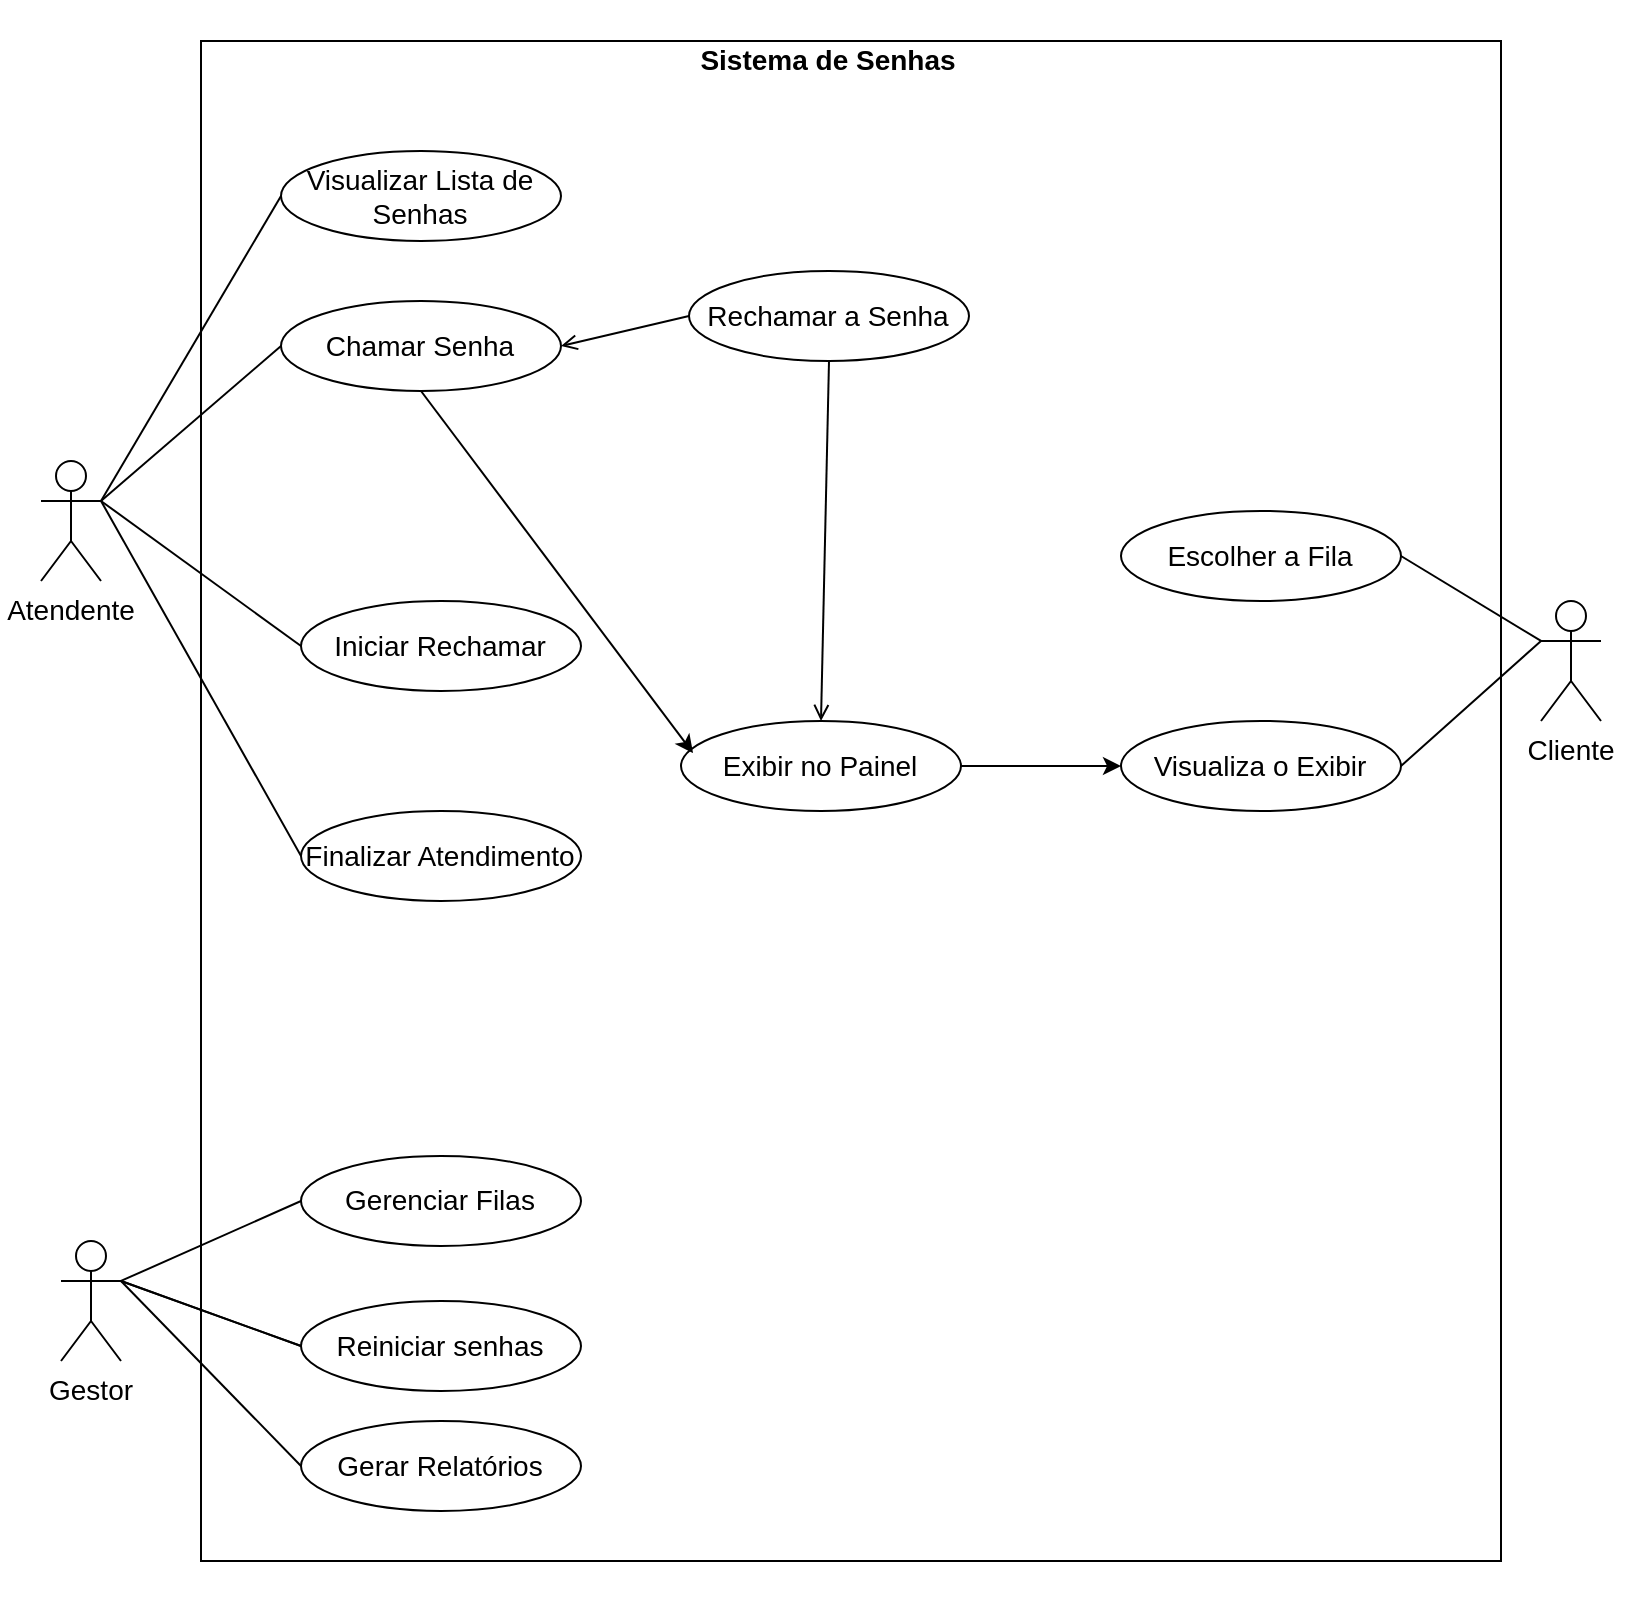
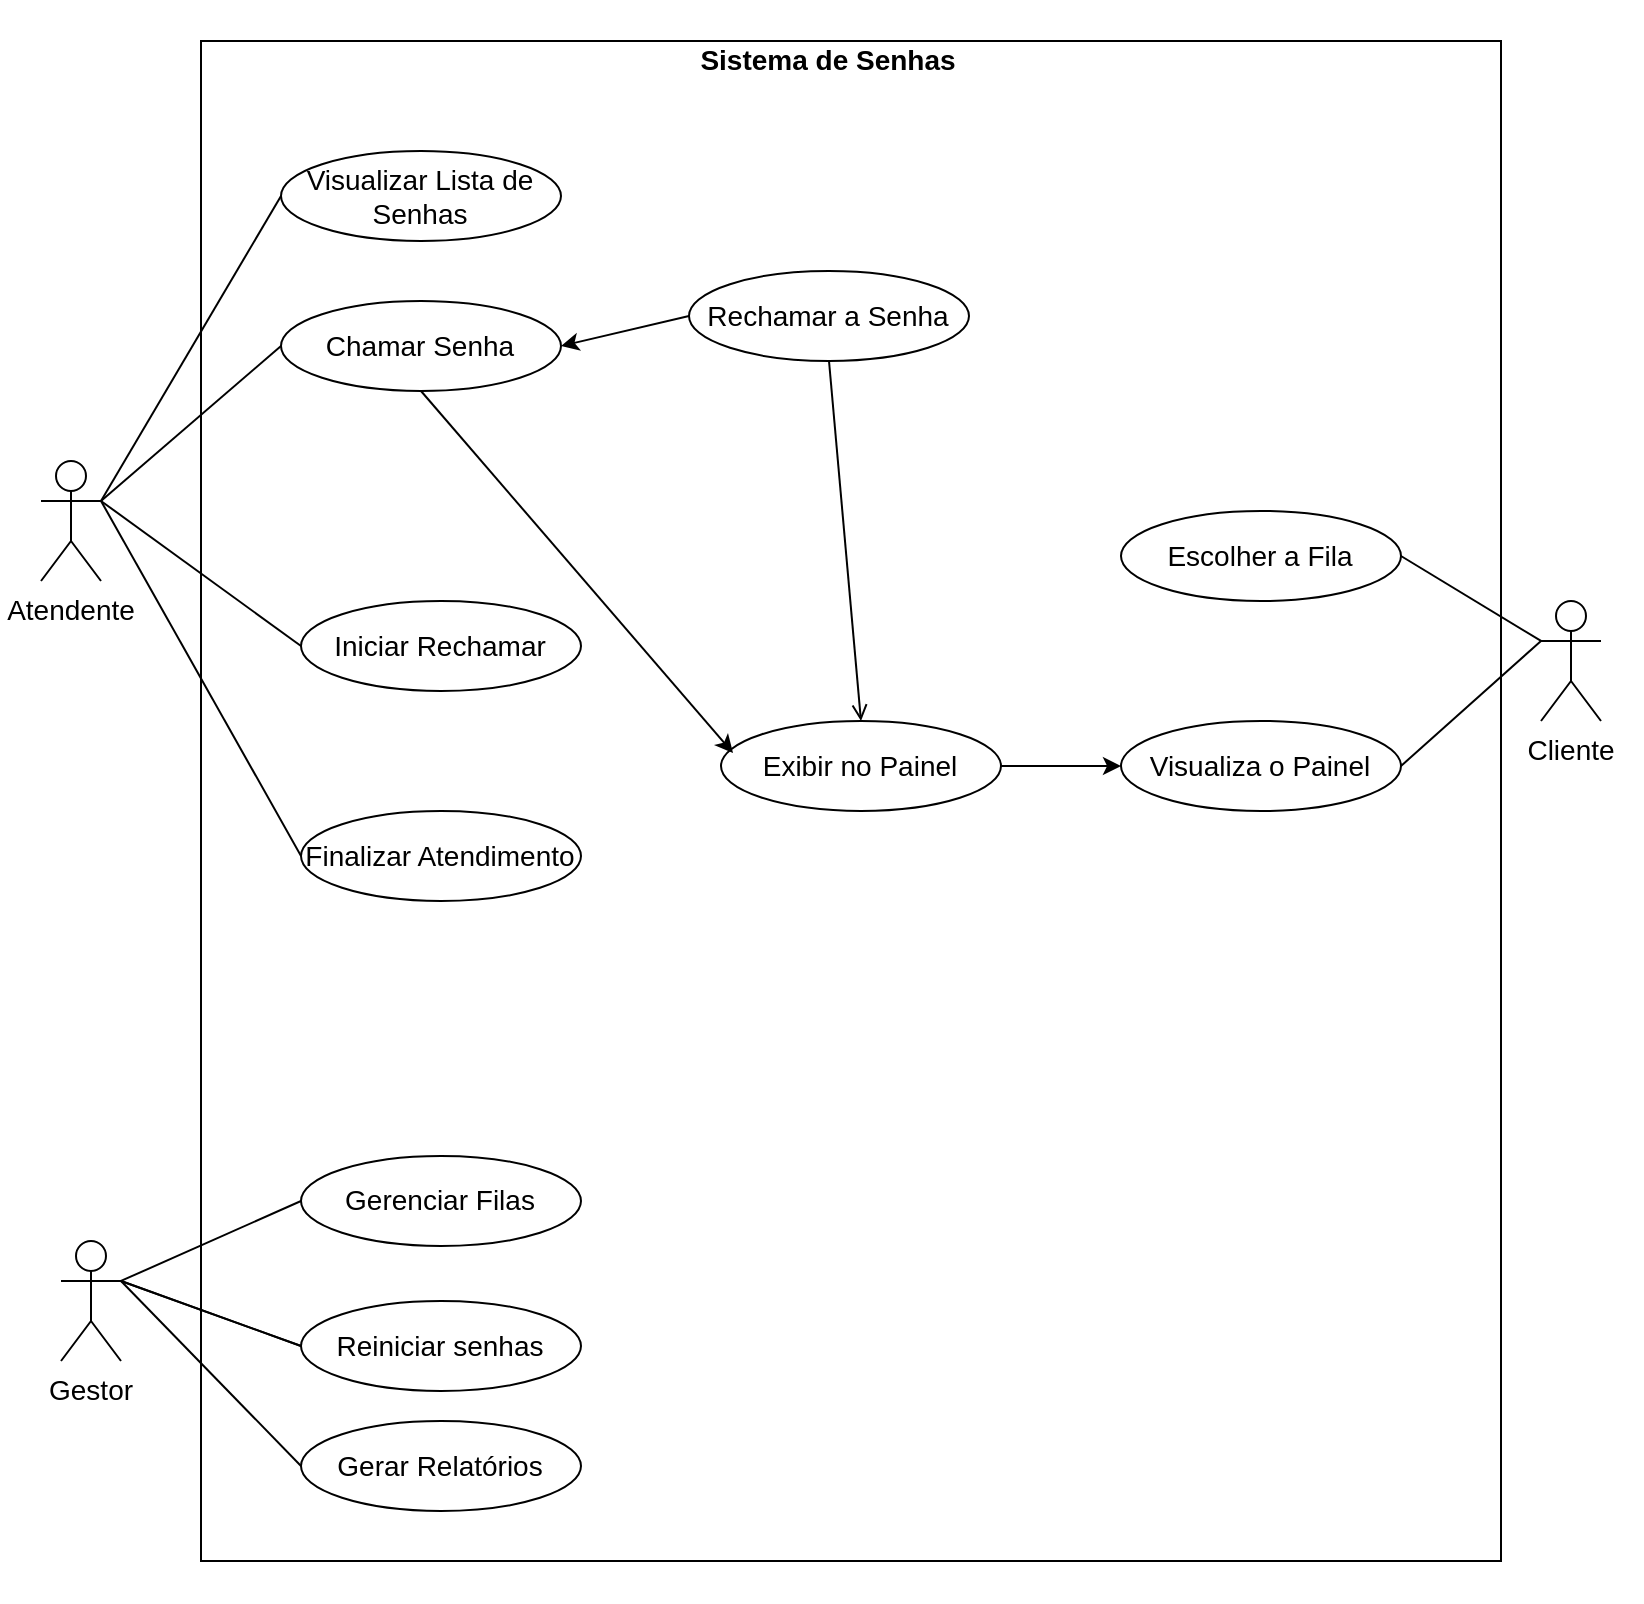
  <mxCell id="0" />
  <mxCell id="1" parent="0" />
  <mxCell id="2" value="" style="rounded=0;whiteSpace=wrap;html=1;" vertex="1" parent="1"><mxGeometry x="100" y="20" width="650" height="760" as="geometry" /></mxCell>
  <mxCell id="3" value="Sistema de Senhas" style="text;html=1;strokeColor=none;fillColor=none;align=center;verticalAlign=middle;whiteSpace=wrap;rounded=0;fontSize=14;fontStyle=1" vertex="1" parent="1"><mxGeometry x="314" y="20" width="200" height="20" as="geometry" /></mxCell>
  <mxCell id="4" value="Atendente" style="shape=umlActor;verticalLabelPosition=bottom;verticalAlign=top;html=1;outlineConnect=0;fontSize=14;" vertex="1" parent="1"><mxGeometry x="20" y="230" width="30" height="60" as="geometry" /></mxCell>
  <mxCell id="5" value="Visualizar Lista de Senhas" style="ellipse;whiteSpace=wrap;html=1;fontSize=14;" vertex="1" parent="1"><mxGeometry x="140" y="75" width="140" height="45" as="geometry" /></mxCell>
  <mxCell id="6" value="Chamar Senha" style="ellipse;whiteSpace=wrap;html=1;fontSize=14;" vertex="1" parent="1"><mxGeometry x="140" y="150" width="140" height="45" as="geometry" /></mxCell>
  <mxCell id="7" value="Rechamar a Senha" style="ellipse;whiteSpace=wrap;html=1;fontSize=14;" vertex="1" parent="1"><mxGeometry x="344" y="135" width="140" height="45" as="geometry" /></mxCell>
  <mxCell id="8" value="Cliente" style="shape=umlActor;verticalLabelPosition=bottom;verticalAlign=top;html=1;fontSize=14;" vertex="1" parent="1"><mxGeometry x="770" y="300" width="30" height="60" as="geometry" /></mxCell>
  <mxCell id="9" value="Escolher a Fila" style="ellipse;whiteSpace=wrap;html=1;fontSize=14;" vertex="1" parent="1"><mxGeometry x="560" y="255" width="140" height="45" as="geometry" /></mxCell>
  <mxCell id="10" value="" style="endArrow=none;html=1;fontSize=14;entryX=0;entryY=0.333;entryDx=0;entryDy=0;entryPerimeter=0;exitX=1;exitY=0.5;exitDx=0;exitDy=0;" edge="1" parent="1" source="9" target="8"><mxGeometry width="50" height="50" relative="1" as="geometry"><mxPoint x="290" y="370" as="sourcePoint" /><mxPoint x="770" y="330" as="targetPoint" /></mxGeometry></mxCell>
  <mxCell id="11" value="" style="endArrow=none;html=1;fontSize=14;entryX=0;entryY=0.5;entryDx=0;entryDy=0;exitX=1;exitY=0.333;exitDx=0;exitDy=0;exitPerimeter=0;" edge="1" parent="1" source="4" target="6"><mxGeometry width="50" height="50" relative="1" as="geometry"><mxPoint x="180" y="300" as="sourcePoint" /><mxPoint x="230" y="250" as="targetPoint" /></mxGeometry></mxCell>
  <mxCell id="12" value="" style="endArrow=none;html=1;fontSize=14;entryX=0;entryY=0.5;entryDx=0;entryDy=0;exitX=1;exitY=0.333;exitDx=0;exitDy=0;exitPerimeter=0;" edge="1" parent="1" source="4" target="5"><mxGeometry width="50" height="50" relative="1" as="geometry"><mxPoint x="170" y="300" as="sourcePoint" /><mxPoint x="220" y="250" as="targetPoint" /></mxGeometry></mxCell>
- <mxCell id="13" value="" style="endArrow=open;html=1;fontSize=14;entryX=1;entryY=0.5;entryDx=0;entryDy=0;exitX=0;exitY=0.5;exitDx=0;exitDy=0;" edge="1" parent="1" source="7" target="6"><mxGeometry width="50" height="50" relative="1" as="geometry"><mxPoint x="290" y="310" as="sourcePoint" /><mxPoint x="340" y="260" as="targetPoint" /></mxGeometry></mxCell>
- <mxCell id="14" value="Visualiza o Exibir" style="ellipse;whiteSpace=wrap;html=1;fontSize=14;" vertex="1" parent="1"><mxGeometry x="560" y="360" width="140" height="45" as="geometry" /></mxCell>
+ <mxCell id="13" value="" style="endArrow=classic;html=1;fontSize=14;entryX=1;entryY=0.5;entryDx=0;entryDy=0;exitX=0;exitY=0.5;exitDx=0;exitDy=0;" edge="1" parent="1" source="7" target="6"><mxGeometry width="50" height="50" relative="1" as="geometry"><mxPoint x="290" y="310" as="sourcePoint" /><mxPoint x="340" y="260" as="targetPoint" /></mxGeometry></mxCell>
+ <mxCell id="14" value="Visualiza o Painel" style="ellipse;whiteSpace=wrap;html=1;fontSize=14;" vertex="1" parent="1"><mxGeometry x="560" y="360" width="140" height="45" as="geometry" /></mxCell>
  <mxCell id="15" value="" style="endArrow=none;html=1;fontSize=14;entryX=0;entryY=0.333;entryDx=0;entryDy=0;entryPerimeter=0;exitX=1;exitY=0.5;exitDx=0;exitDy=0;" edge="1" parent="1" source="14" target="8"><mxGeometry width="50" height="50" relative="1" as="geometry"><mxPoint x="660" y="470" as="sourcePoint" /><mxPoint x="710" y="420" as="targetPoint" /></mxGeometry></mxCell>
- <mxCell id="16" value="Exibir no Painel" style="ellipse;whiteSpace=wrap;html=1;fontSize=14;" vertex="1" parent="1"><mxGeometry x="340" y="360" width="140" height="45" as="geometry" /></mxCell>
+ <mxCell id="16" value="Exibir no Painel" style="ellipse;whiteSpace=wrap;html=1;fontSize=14;" vertex="1" parent="1"><mxGeometry x="360" y="360" width="140" height="45" as="geometry" /></mxCell>
  <mxCell id="17" value="" style="endArrow=classic;html=1;fontSize=14;entryX=0.043;entryY=0.356;entryDx=0;entryDy=0;entryPerimeter=0;exitX=0.5;exitY=1;exitDx=0;exitDy=0;" edge="1" parent="1" source="6" target="16"><mxGeometry width="50" height="50" relative="1" as="geometry"><mxPoint x="200" y="280" as="sourcePoint" /><mxPoint x="250" y="230" as="targetPoint" /></mxGeometry></mxCell>
  <mxCell id="18" value="" style="endArrow=classic;html=1;fontSize=14;entryX=0;entryY=0.5;entryDx=0;entryDy=0;exitX=1;exitY=0.5;exitDx=0;exitDy=0;" edge="1" parent="1" source="16" target="14"><mxGeometry width="50" height="50" relative="1" as="geometry"><mxPoint x="480" y="420" as="sourcePoint" /><mxPoint x="530" y="370" as="targetPoint" /></mxGeometry></mxCell>
  <mxCell id="19" value="" style="endArrow=open;html=1;fontSize=14;entryX=0.5;entryY=0;entryDx=0;entryDy=0;exitX=0.5;exitY=1;exitDx=0;exitDy=0;" edge="1" parent="1" source="7" target="16"><mxGeometry width="50" height="50" relative="1" as="geometry"><mxPoint x="350" y="280" as="sourcePoint" /><mxPoint x="400" y="230" as="targetPoint" /></mxGeometry></mxCell>
  <mxCell id="20" value="Iniciar Rechamar" style="ellipse;whiteSpace=wrap;html=1;fontSize=14;" vertex="1" parent="1"><mxGeometry x="150" y="300" width="140" height="45" as="geometry" /></mxCell>
  <mxCell id="21" value="Finalizar Atendimento" style="ellipse;whiteSpace=wrap;html=1;fontSize=14;" vertex="1" parent="1"><mxGeometry x="150" y="405" width="140" height="45" as="geometry" /></mxCell>
  <mxCell id="22" value="" style="endArrow=none;html=1;fontSize=14;entryX=0;entryY=0.5;entryDx=0;entryDy=0;exitX=1;exitY=0.333;exitDx=0;exitDy=0;exitPerimeter=0;" edge="1" parent="1" source="4" target="20"><mxGeometry width="50" height="50" relative="1" as="geometry"><mxPoint x="10" y="340" as="sourcePoint" /><mxPoint x="60" y="290" as="targetPoint" /></mxGeometry></mxCell>
  <mxCell id="23" value="" style="endArrow=none;html=1;fontSize=14;entryX=1;entryY=0.333;entryDx=0;entryDy=0;entryPerimeter=0;exitX=0;exitY=0.5;exitDx=0;exitDy=0;" edge="1" parent="1" source="21" target="4"><mxGeometry width="50" height="50" relative="1" as="geometry"><mxPoint x="40" y="370" as="sourcePoint" /><mxPoint x="90" y="320" as="targetPoint" /></mxGeometry></mxCell>
  <mxCell id="24" value="Gestor" style="shape=umlActor;verticalLabelPosition=bottom;verticalAlign=top;html=1;outlineConnect=0;fontSize=14;" vertex="1" parent="1"><mxGeometry x="30" y="620" width="30" height="60" as="geometry" /></mxCell>
  <mxCell id="25" value="Gerenciar Filas" style="ellipse;whiteSpace=wrap;html=1;fontSize=14;" vertex="1" parent="1"><mxGeometry x="150" y="577.5" width="140" height="45" as="geometry" /></mxCell>
  <mxCell id="26" value="" style="endArrow=none;html=1;fontSize=14;entryX=0;entryY=0.5;entryDx=0;entryDy=0;exitX=1;exitY=0.333;exitDx=0;exitDy=0;exitPerimeter=0;" edge="1" parent="1" source="24" target="25"><mxGeometry width="50" height="50" relative="1" as="geometry"><mxPoint x="110" y="700" as="sourcePoint" /><mxPoint x="160" y="650" as="targetPoint" /></mxGeometry></mxCell>
  <mxCell id="27" value="Reiniciar senhas" style="ellipse;whiteSpace=wrap;html=1;fontSize=14;" vertex="1" parent="1"><mxGeometry x="150" y="650" width="140" height="45" as="geometry" /></mxCell>
  <mxCell id="28" value="" style="endArrow=none;html=1;fontSize=14;entryX=0;entryY=0.5;entryDx=0;entryDy=0;exitX=1;exitY=0.333;exitDx=0;exitDy=0;exitPerimeter=0;" edge="1" parent="1" target="27" source="24"><mxGeometry width="50" height="50" relative="1" as="geometry"><mxPoint x="70" y="665" as="sourcePoint" /><mxPoint x="170" y="725" as="targetPoint" /></mxGeometry></mxCell>
  <mxCell id="29" value="" style="endArrow=none;html=1;fontSize=14;entryX=0;entryY=0.5;entryDx=0;entryDy=0;exitX=1;exitY=0.333;exitDx=0;exitDy=0;exitPerimeter=0;" edge="1" parent="1"><mxGeometry width="50" height="50" relative="1" as="geometry"><mxPoint x="60" y="640" as="sourcePoint" /><mxPoint x="150" y="672.5" as="targetPoint" /></mxGeometry></mxCell>
  <mxCell id="30" value="Gerar Relatórios" style="ellipse;whiteSpace=wrap;html=1;fontSize=14;" vertex="1" parent="1"><mxGeometry x="150" y="710" width="140" height="45" as="geometry" /></mxCell>
  <mxCell id="31" value="" style="endArrow=none;html=1;fontSize=14;entryX=0;entryY=0.5;entryDx=0;entryDy=0;exitX=1;exitY=0.333;exitDx=0;exitDy=0;exitPerimeter=0;" edge="1" parent="1" source="24"><mxGeometry width="50" height="50" relative="1" as="geometry"><mxPoint x="60" y="700" as="sourcePoint" /><mxPoint x="150" y="732.5" as="targetPoint" /></mxGeometry></mxCell>
